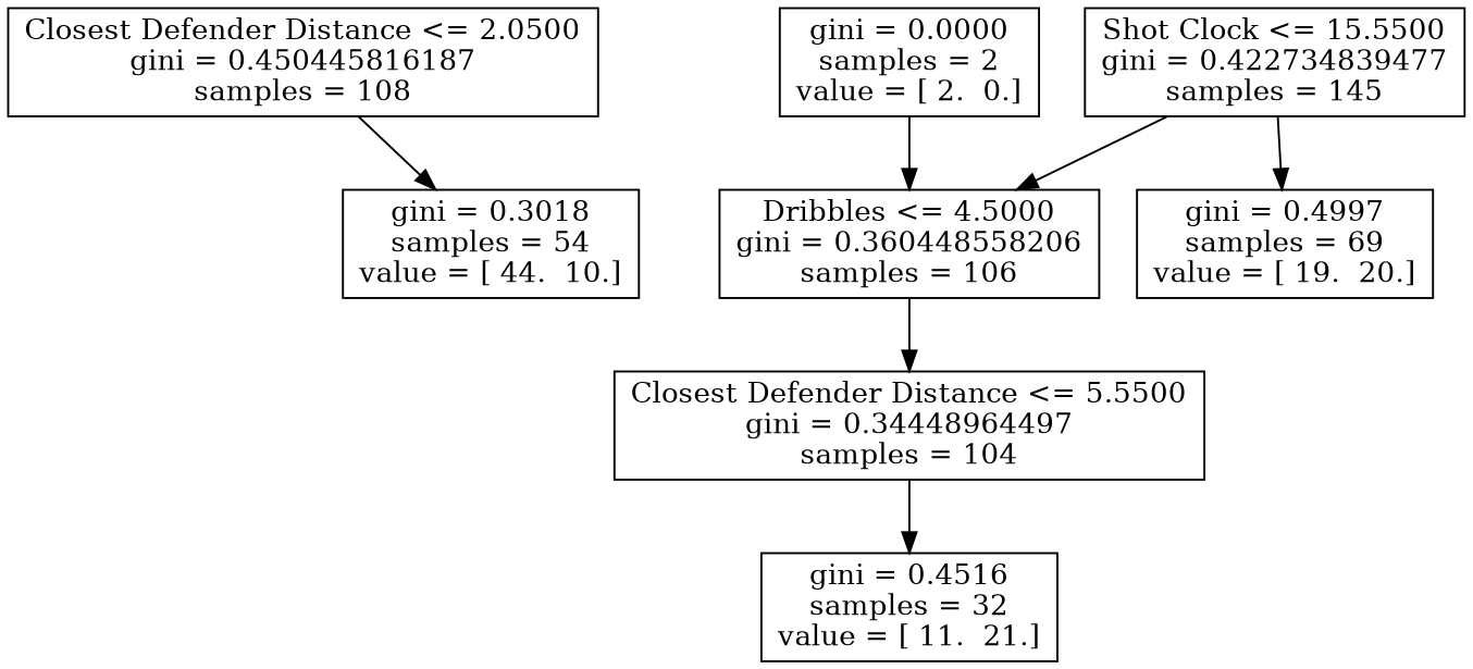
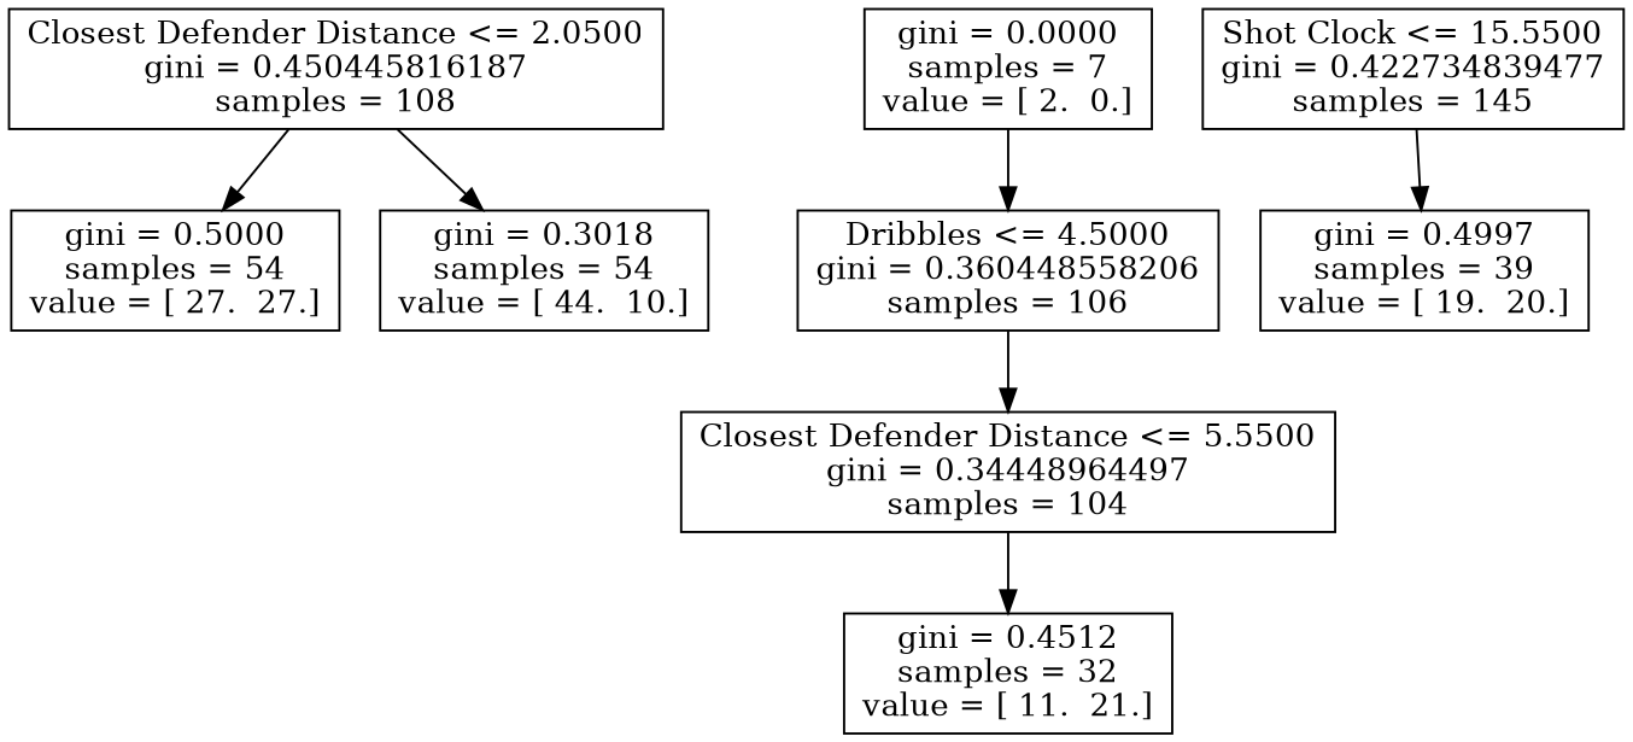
  digraph {
    fontname="DejaVu Serif"
    node [fontname="DejaVu Serif" shape=box]
    edge [fontname="DejaVu Serif"]
    n1 [label="Closest Defender Distance <= 2.0500\ngini = 0.450445816187\nsamples = 108"]
+   n2 [label="gini = 0.5000\nsamples = 54\nvalue = [ 27.  27.]"]
    n3 [label="gini = 0.3018\nsamples = 54\nvalue = [ 44.  10.]"]
    n4 [label="Shot Clock <= 15.5500\ngini = 0.422734839477\nsamples = 145"]
    n5 [label="Dribbles <= 4.5000\ngini = 0.360448558206\nsamples = 106"]
-   n6 [label="gini = 0.4997\nsamples = 69\nvalue = [ 19.  20.]"]
+   n6 [label="gini = 0.4997\nsamples = 39\nvalue = [ 19.  20.]"]
    n7 [label="Closest Defender Distance <= 5.5500\ngini = 0.34448964497\nsamples = 104"]
-   n8 [label="gini = 0.4516\nsamples = 32\nvalue = [ 11.  21.]"]
-   n9 [label="gini = 0.0000\nsamples = 2\nvalue = [ 2.  0.]"]
+   n8 [label="gini = 0.4512\nsamples = 32\nvalue = [ 11.  21.]"]
+   n9 [label="gini = 0.0000\nsamples = 7\nvalue = [ 2.  0.]"]
+   n1 -> n2
    n1 -> n3
-   n4 -> n5
    n4 -> n6
    n5 -> n7
    n7 -> n8
    n9 -> n5
  }
